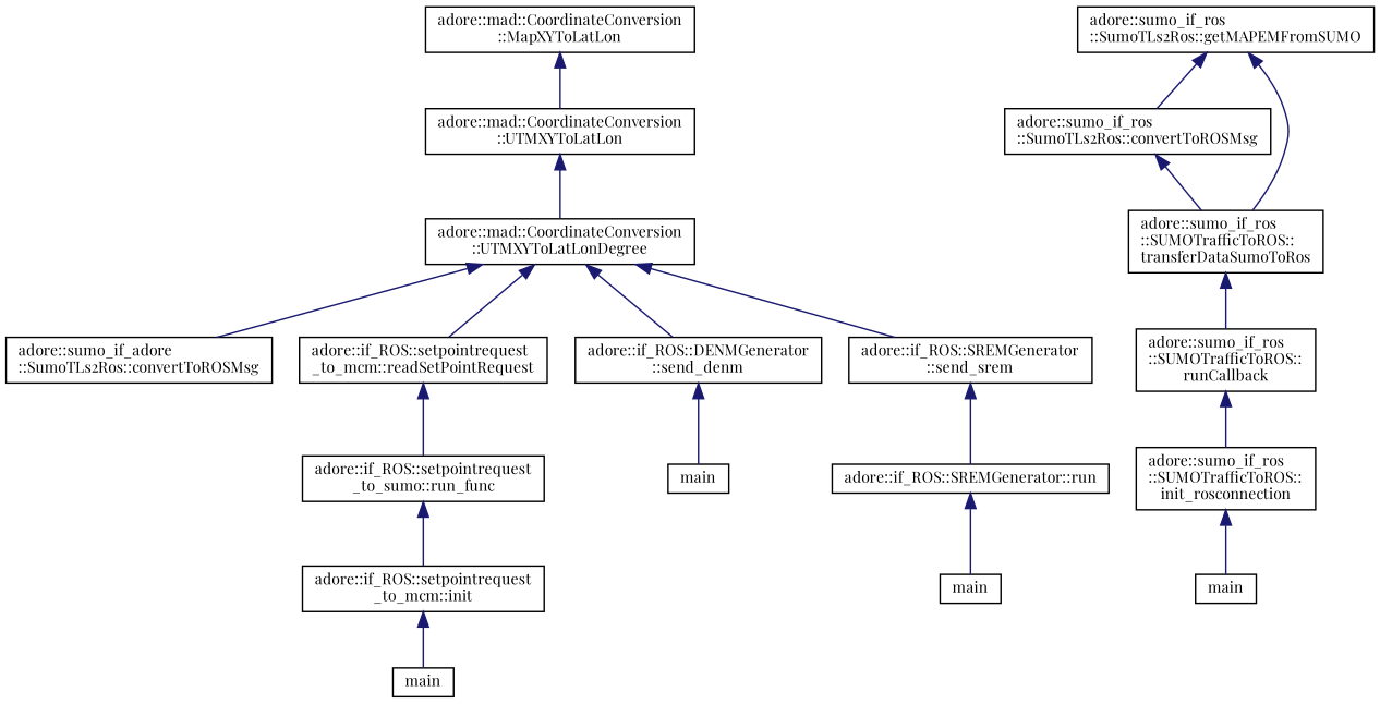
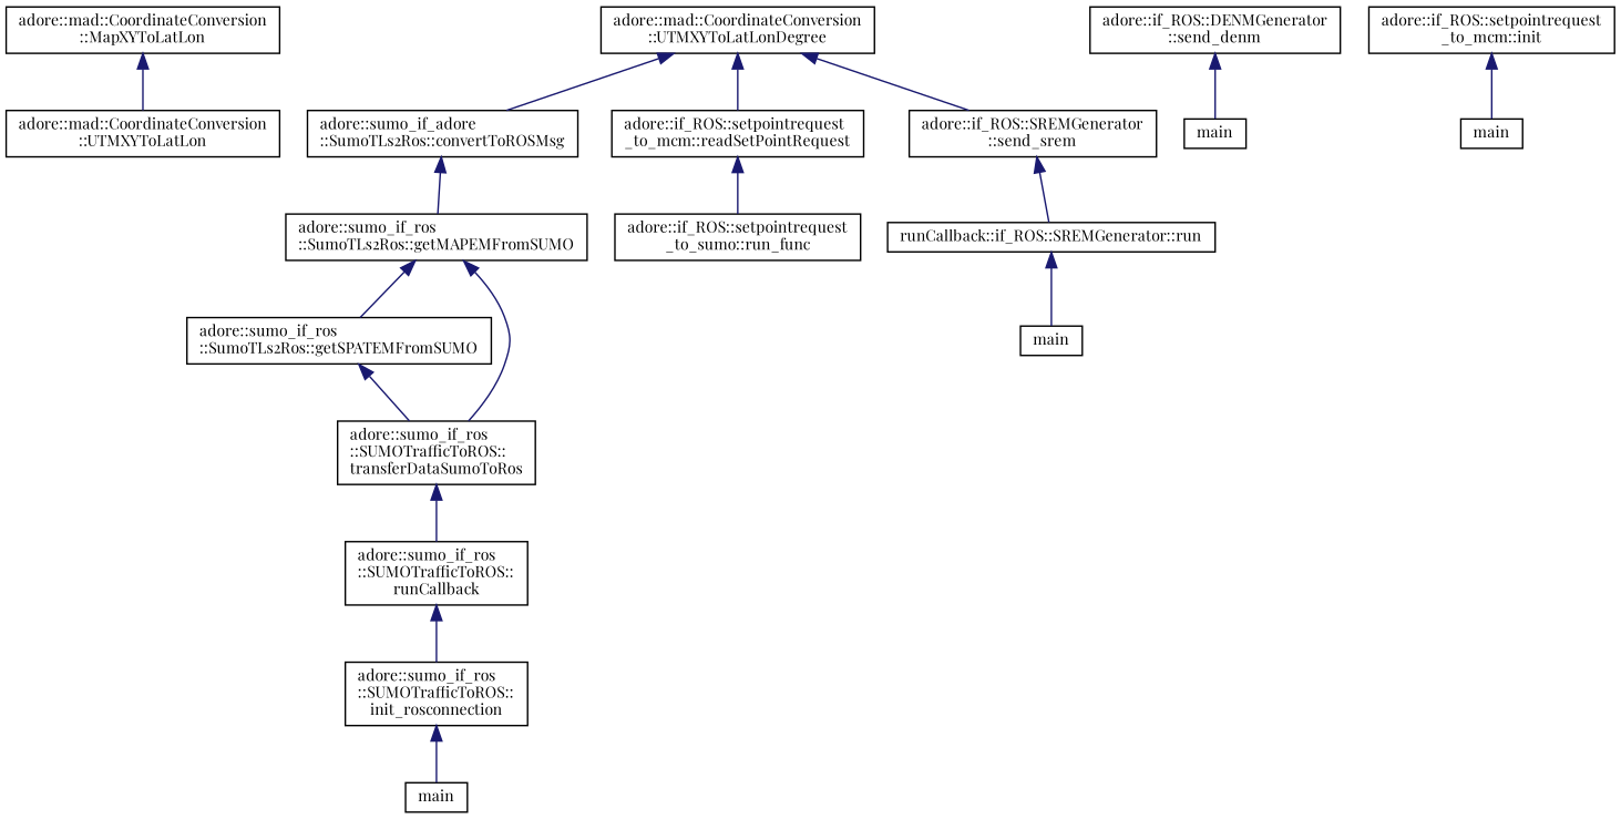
  digraph {
    fontname="Playfair Display"
    rankdir=TB
    node [color=black fillcolor=white fontname="Playfair Display" fontsize=10 shape=record style=filled]
    edge [color=midnightblue dir=back fontname="Playfair Display" fontsize=10 labelfontname=Helvetica labelfontsize=10 style=solid]
    n1 [height=0.2 label="adore::mad::CoordinateConversion\l::MapXYToLatLon" width=0.4]
    n2 [height=0.2 label="adore::mad::CoordinateConversion\l::UTMXYToLatLon" width=0.4]
    n3 [height=0.2 label="adore::mad::CoordinateConversion\l::UTMXYToLatLonDegree" width=0.4]
    n4 [height=0.2 label="adore::sumo_if_adore\l::SumoTLs2Ros::convertToROSMsg" width=0.4]
    n5 [height=0.2 label="adore::if_ROS::setpointrequest\l_to_mcm::readSetPointRequest" width=0.4]
    n6 [height=0.2 label="adore::if_ROS::DENMGenerator\l::send_denm" width=0.4]
    n7 [height=0.2 label="adore::if_ROS::SREMGenerator\l::send_srem" width=0.4]
    n8 [height=0.2 label="adore::sumo_if_ros\l::SumoTLs2Ros::getMAPEMFromSUMO" width=0.4]
    n9 [height=0.2 label="adore::if_ROS::setpointrequest\l_to_sumo::run_func" width=0.4]
    n10 [height=0.2 label=main width=0.4]
-   n11 [height=0.2 label="adore::if_ROS::SREMGenerator::run" width=0.4]
-   n12 [height=0.2 label="adore::sumo_if_ros\l::SumoTLs2Ros::convertToROSMsg" width=0.4]
+   n11 [height=0.2 label="runCallback::if_ROS::SREMGenerator::run" width=0.4]
+   n12 [height=0.2 label="adore::sumo_if_ros\l::SumoTLs2Ros::getSPATEMFromSUMO" width=0.4]
    n13 [height=0.2 label="adore::sumo_if_ros\l::SUMOTrafficToROS::\ltransferDataSumoToRos" width=0.4]
    n14 [height=0.2 label="adore::sumo_if_ros\l::SUMOTrafficToROS::\lrunCallback" width=0.4]
    n15 [height=0.2 label="adore::sumo_if_ros\l::SUMOTrafficToROS::\linit_rosconnection" width=0.4]
    n16 [height=0.2 label=main width=0.4]
    n17 [height=0.2 label="adore::if_ROS::setpointrequest\l_to_mcm::init" width=0.4]
    n18 [height=0.2 label=main width=0.4]
    n19 [height=0.2 label=main width=0.4]
    n1 -> n2
-   n2 -> n3
    n3 -> n4
    n3 -> n5
-   n3 -> n6
    n3 -> n7
+   n4 -> n8
    n5 -> n9
    n6 -> n10
    n7 -> n11
    n8 -> n12
    n8 -> n13
-   n9 -> n17
    n11 -> n19
    n12 -> n13
    n13 -> n14
    n14 -> n15
    n15 -> n16
    n17 -> n18
  }
